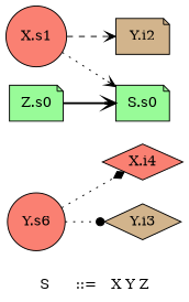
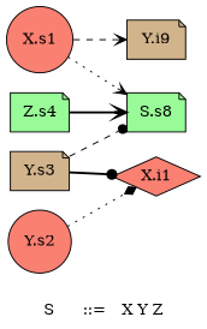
  digraph {
    label="S	::=	X Y Z"
    rankdir=LR
    node [color=black fillcolor=salmon shape=note style=filled]
    edge [arrowhead=vee style=dotted]
-   n1 [fillcolor=palegreen label="S.s0"]
+   n1 [fillcolor=palegreen label="S.s8"]
    n2 [label="X.s1" shape=circle]
-   n3 [fillcolor=tan label="Y.i2"]
-   n4 [label="Y.s6" shape=circle]
-   n5 [fillcolor=tan label="Y.i3" shape=diamond]
-   n6 [label="X.i4" shape=diamond]
-   n8 [fillcolor=palegreen label="Z.s0"]
+   n3 [fillcolor=tan label="Y.i9"]
+   n4 [label="Y.s2" shape=circle]
+   n6 [label="X.i1" shape=diamond]
+   n7 [fillcolor=tan label="Y.s3"]
+   n8 [fillcolor=palegreen label="Z.s4"]
    n2 -> n1
    n2 -> n3 [style=dashed]
-   n4 -> n5 [arrowhead=dot]
    n4 -> n6 [arrowhead=diamond]
+   n7 -> n1 [arrowhead=dot style=dashed]
+   n7 -> n6 [arrowhead=dot style=bold]
    n8 -> n1 [style=bold]
  }
